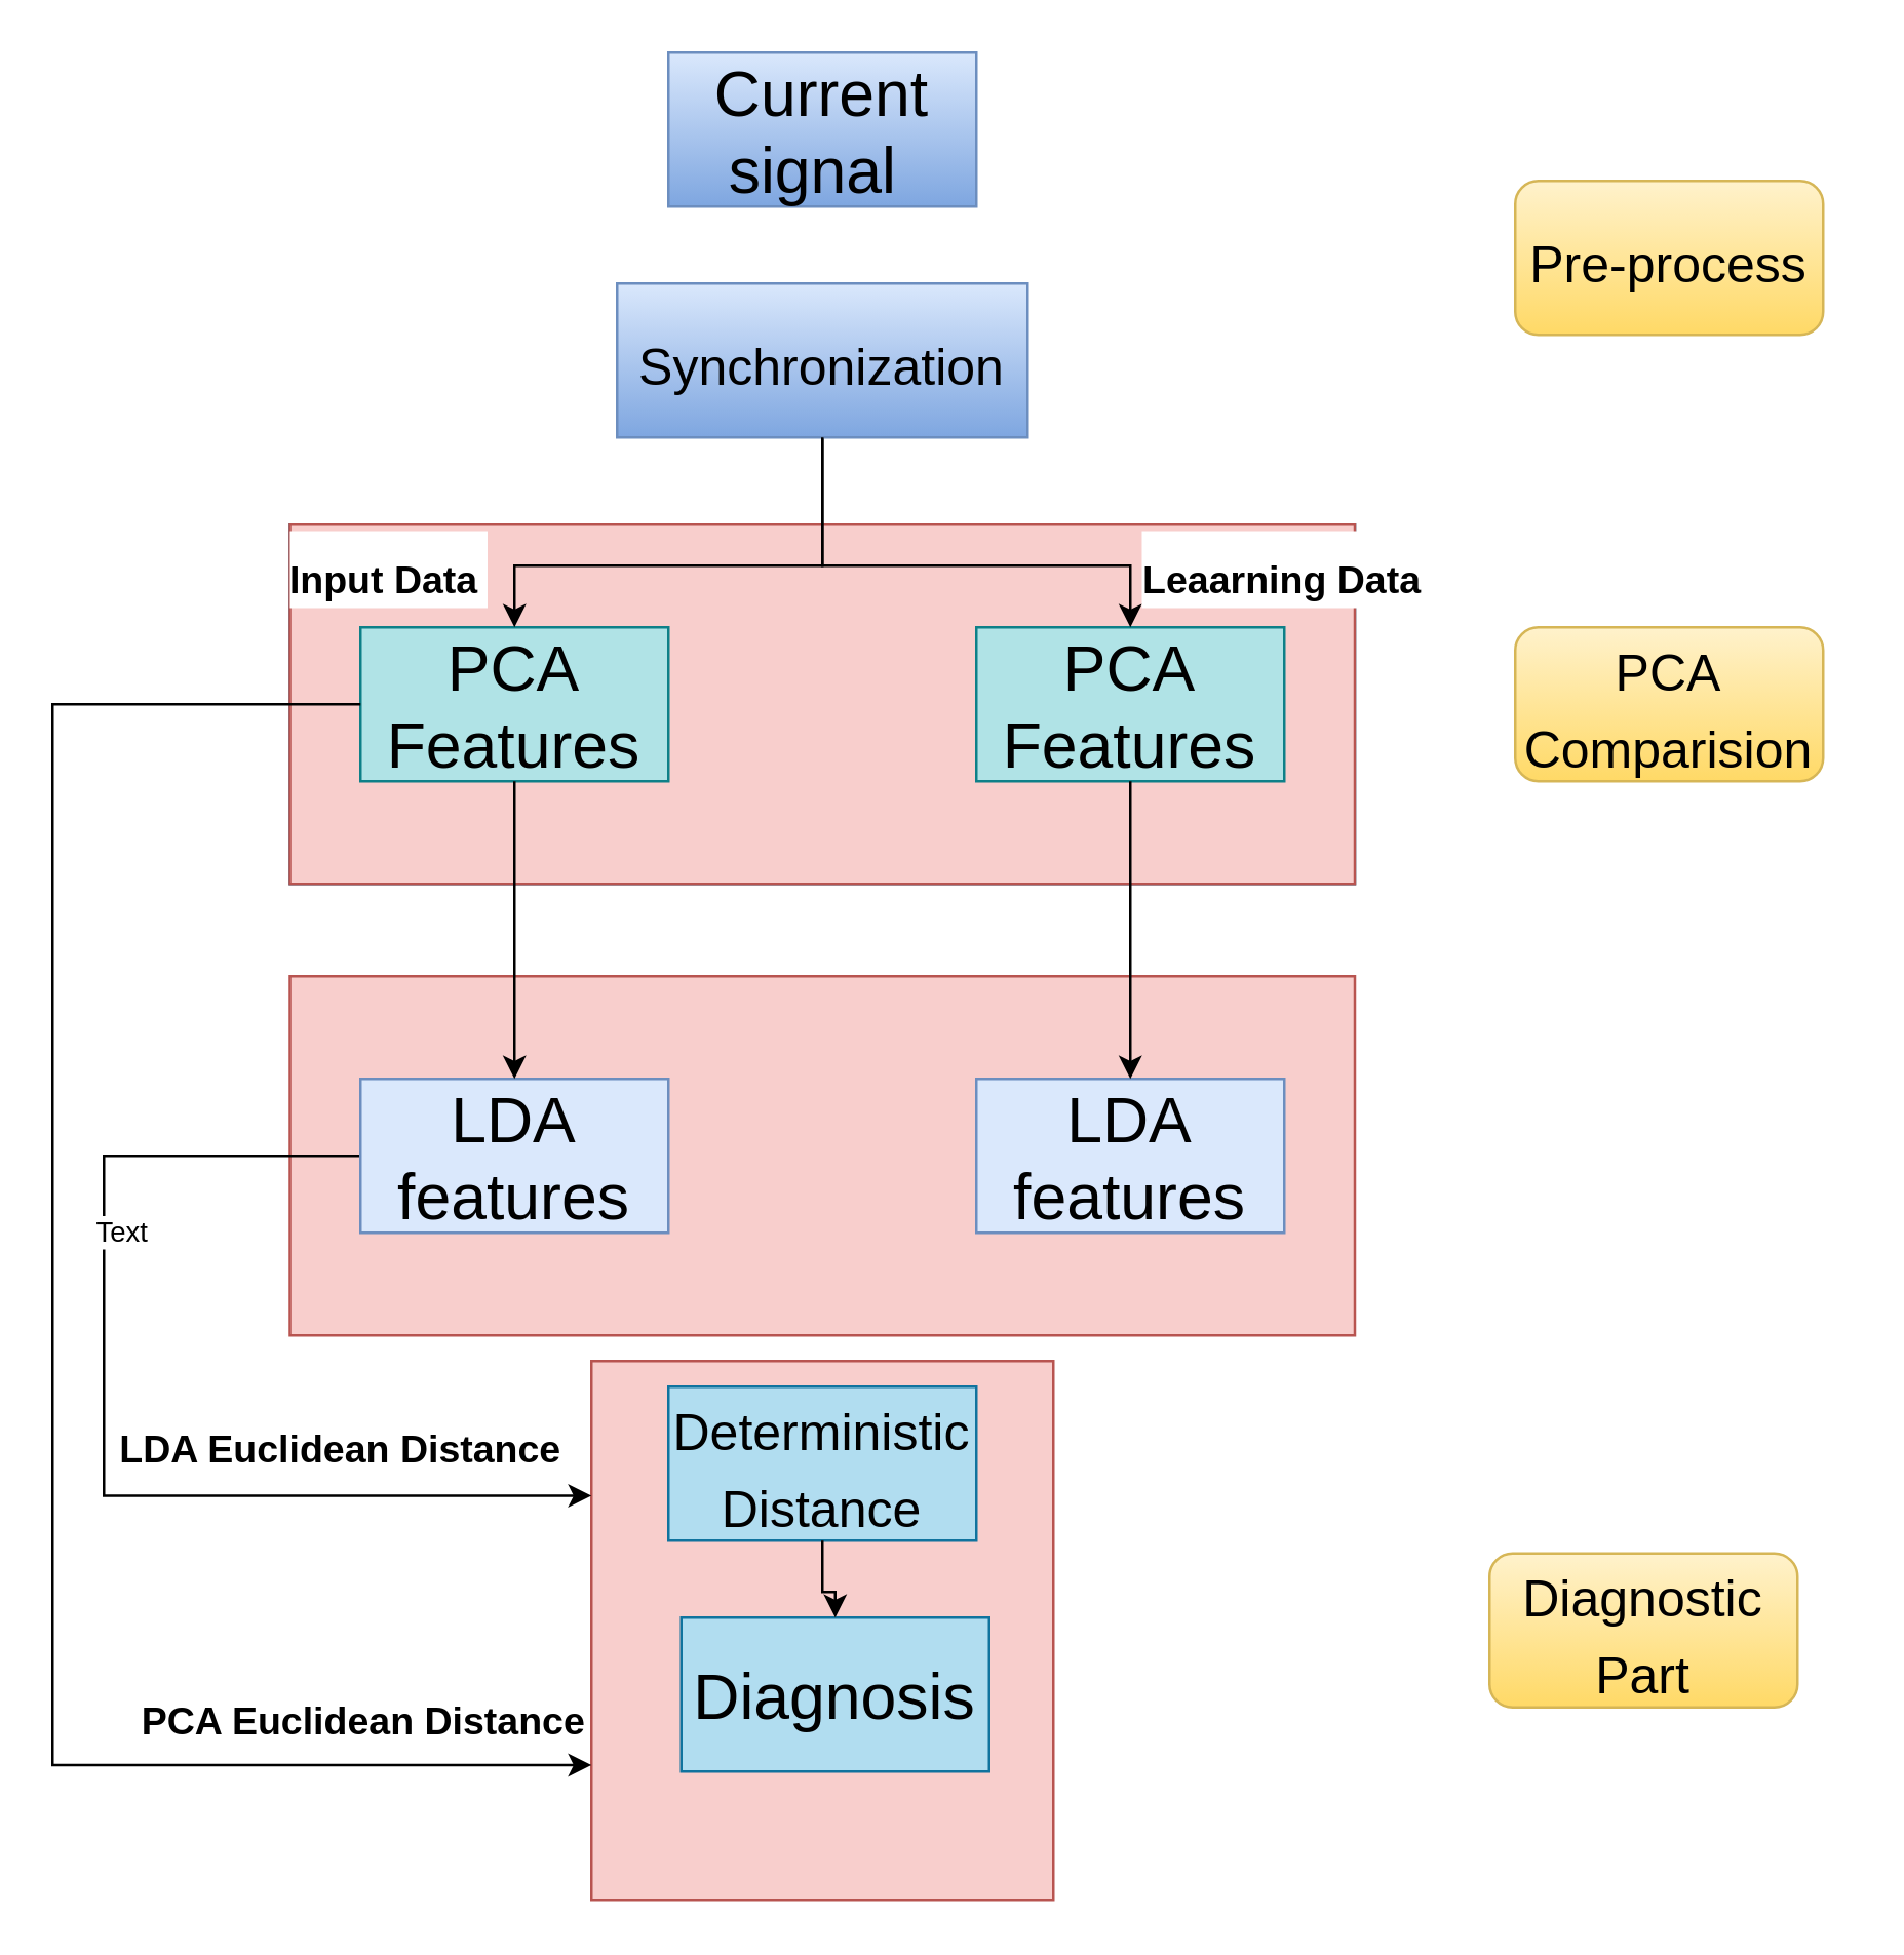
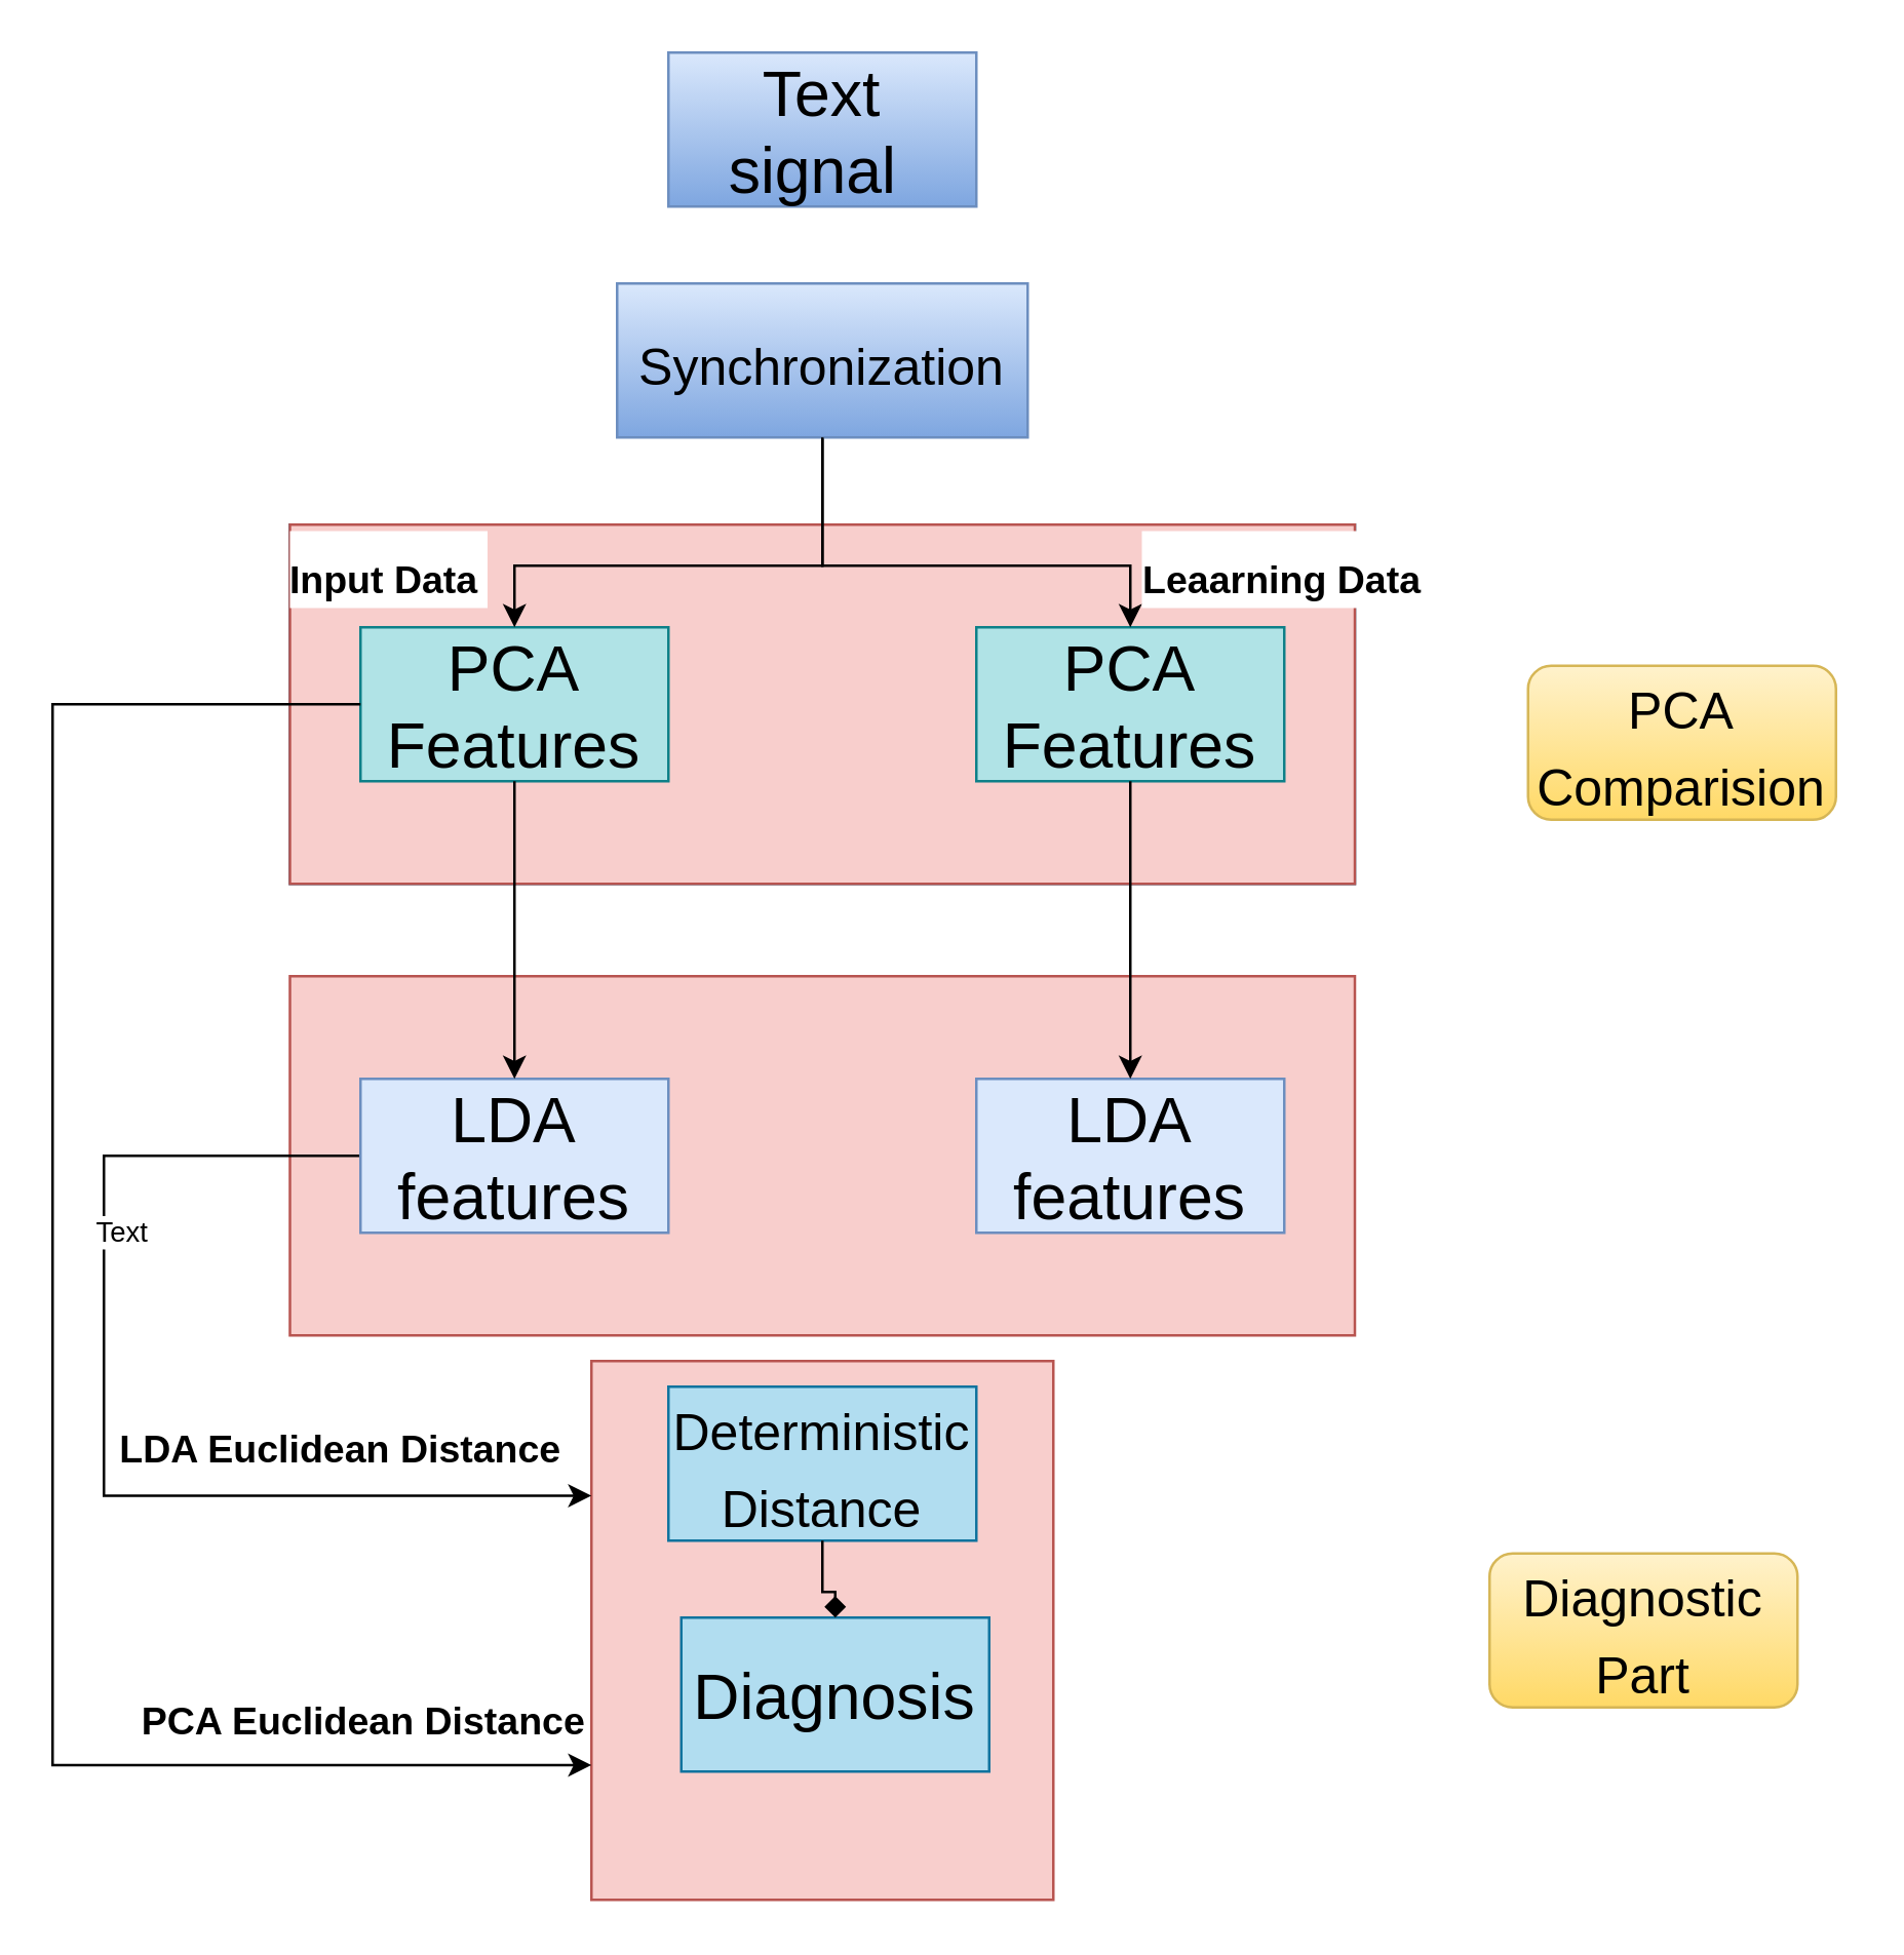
  <mxCell id="0" />
  <mxCell id="1" parent="0" />
  <mxCell id="2" value="" style="group;fontSize=25;" vertex="1" connectable="0" parent="1"><mxGeometry x="20" y="20" width="700" height="720" as="geometry" /></mxCell>
  <mxCell id="3" value="" style="group;fillColor=#b1ddf0;strokeColor=#10739e;fontSize=25;" vertex="1" connectable="0" parent="2"><mxGeometry x="92.5" y="184" width="415" height="140" as="geometry" /></mxCell>
  <mxCell id="4" value="" style="rounded=0;whiteSpace=wrap;html=1;fillColor=#f8cecc;strokeColor=#b85450;fontSize=25;" vertex="1" parent="3"><mxGeometry width="415" height="140" as="geometry" /></mxCell>
  <mxCell id="5" value="PCA Features" style="rounded=0;whiteSpace=wrap;html=1;fillColor=#b0e3e6;strokeColor=#0e8088;fontSize=25;" vertex="1" parent="3"><mxGeometry x="27.5" y="40" width="120" height="60" as="geometry" /></mxCell>
  <mxCell id="6" value="PCA Features" style="rounded=0;whiteSpace=wrap;html=1;fillColor=#b0e3e6;strokeColor=#0e8088;fontSize=25;" vertex="1" parent="3"><mxGeometry x="267.5" y="40" width="120" height="60" as="geometry" /></mxCell>
  <mxCell id="7" value="" style="rounded=0;whiteSpace=wrap;html=1;fillColor=#f8cecc;strokeColor=#b85450;fontSize=25;" vertex="1" parent="2"><mxGeometry x="210" y="510" width="180" height="210" as="geometry" /></mxCell>
- <mxCell id="8" value="&lt;font style=&quot;font-size: 25px;&quot;&gt;Current signal&amp;nbsp;&lt;/font&gt;" style="rounded=0;whiteSpace=wrap;html=1;fillColor=#dae8fc;gradientColor=#7ea6e0;strokeColor=#6c8ebf;fontSize=25;" vertex="1" parent="2"><mxGeometry x="240" width="120" height="60" as="geometry" /></mxCell>
+ <mxCell id="8" value="&lt;font style=&quot;font-size: 25px;&quot;&gt;Text signal&amp;nbsp;&lt;/font&gt;" style="rounded=0;whiteSpace=wrap;html=1;fillColor=#dae8fc;gradientColor=#7ea6e0;strokeColor=#6c8ebf;fontSize=25;" vertex="1" parent="2"><mxGeometry x="240" width="120" height="60" as="geometry" /></mxCell>
  <mxCell id="9" style="edgeStyle=orthogonalEdgeStyle;rounded=0;orthogonalLoop=1;jettySize=auto;html=1;entryX=0.5;entryY=0;entryDx=0;entryDy=0;fontSize=25;" edge="1" parent="2" source="11" target="5"><mxGeometry relative="1" as="geometry"><Array as="points"><mxPoint x="300" y="200" /><mxPoint x="180" y="200" /></Array></mxGeometry></mxCell>
  <mxCell id="10" value="&lt;font style=&quot;font-size: 15px;&quot;&gt;Input Data&amp;nbsp;&lt;/font&gt;" style="edgeLabel;html=1;align=center;verticalAlign=middle;resizable=0;points=[];fontStyle=1;fontSize=25;" vertex="1" connectable="0" parent="9"><mxGeometry x="0.176" y="1" relative="1" as="geometry"><mxPoint x="-106" y="-1" as="offset" /></mxGeometry></mxCell>
  <mxCell id="11" value="&lt;font style=&quot;font-size: 20px;&quot;&gt;Synchronization&lt;/font&gt;" style="rounded=0;whiteSpace=wrap;html=1;fillColor=#dae8fc;gradientColor=#7ea6e0;strokeColor=#6c8ebf;fontSize=25;" vertex="1" parent="2"><mxGeometry x="220" y="90" width="160" height="60" as="geometry" /></mxCell>
- <mxCell id="12" value="&lt;font style=&quot;font-size: 20px;&quot;&gt;Pre-process&lt;/font&gt;" style="rounded=1;whiteSpace=wrap;html=1;fillColor=#fff2cc;gradientColor=#ffd966;strokeColor=#d6b656;fontSize=25;" vertex="1" parent="2"><mxGeometry x="570" y="50" width="120" height="60" as="geometry" /></mxCell>
  <mxCell id="13" value="" style="rounded=0;whiteSpace=wrap;html=1;fillColor=#f8cecc;strokeColor=#b85450;fontSize=25;" vertex="1" parent="2"><mxGeometry x="92.5" y="360" width="415" height="140" as="geometry" /></mxCell>
  <mxCell id="14" value="" style="edgeStyle=orthogonalEdgeStyle;rounded=0;orthogonalLoop=1;jettySize=auto;html=1;entryX=0;entryY=0.25;entryDx=0;entryDy=0;fontSize=25;" edge="1" parent="2" source="17" target="7"><mxGeometry relative="1" as="geometry"><Array as="points"><mxPoint x="20" y="430" /><mxPoint x="20" y="563" /></Array></mxGeometry></mxCell>
  <mxCell id="15" value="&lt;b style=&quot;&quot;&gt;&lt;font style=&quot;font-size: 15px;&quot;&gt;LDA Euclidean Distance&lt;/font&gt;&lt;/b&gt;" style="edgeLabel;html=1;align=center;verticalAlign=middle;resizable=0;points=[];fontSize=25;" vertex="1" connectable="0" parent="14"><mxGeometry x="0.542" y="-2" relative="1" as="geometry"><mxPoint x="-2" y="-25" as="offset" /></mxGeometry></mxCell>
  <mxCell id="16" value="Text" style="edgeLabel;html=1;align=center;verticalAlign=middle;resizable=0;points=[];" vertex="1" connectable="0" parent="14"><mxGeometry x="-0.385" y="6" relative="1" as="geometry"><mxPoint y="-1" as="offset" /></mxGeometry></mxCell>
  <mxCell id="17" value="LDA features" style="rounded=0;whiteSpace=wrap;html=1;fillColor=#dae8fc;strokeColor=#6c8ebf;fontSize=25;" vertex="1" parent="2"><mxGeometry x="120" y="400" width="120" height="60" as="geometry" /></mxCell>
  <mxCell id="18" value="LDA features" style="rounded=0;whiteSpace=wrap;html=1;fillColor=#dae8fc;strokeColor=#6c8ebf;fontSize=25;" vertex="1" parent="2"><mxGeometry x="360" y="400" width="120" height="60" as="geometry" /></mxCell>
  <mxCell id="19" value="&lt;font style=&quot;font-size: 20px;&quot;&gt;Deterministic Distance&lt;/font&gt;" style="rounded=0;whiteSpace=wrap;html=1;fillColor=#b1ddf0;strokeColor=#10739e;fontSize=25;" vertex="1" parent="2"><mxGeometry x="240" y="520" width="120" height="60" as="geometry" /></mxCell>
  <mxCell id="20" value="Diagnosis" style="rounded=0;whiteSpace=wrap;html=1;fillColor=#b1ddf0;strokeColor=#10739e;fontSize=25;" vertex="1" parent="2"><mxGeometry x="245" y="610" width="120" height="60" as="geometry" /></mxCell>
- <mxCell id="21" value="&lt;font style=&quot;font-size: 20px;&quot;&gt;PCA Comparision&lt;/font&gt;" style="rounded=1;whiteSpace=wrap;html=1;fillColor=#fff2cc;gradientColor=#ffd966;strokeColor=#d6b656;fontSize=25;" vertex="1" parent="2"><mxGeometry x="570" y="224" width="120" height="60" as="geometry" /></mxCell>
+ <mxCell id="21" value="&lt;font style=&quot;font-size: 20px;&quot;&gt;PCA Comparision&lt;/font&gt;" style="rounded=1;whiteSpace=wrap;html=1;fillColor=#fff2cc;gradientColor=#ffd966;strokeColor=#d6b656;fontSize=25;" vertex="1" parent="2"><mxGeometry x="575" y="239" width="120" height="60" as="geometry" /></mxCell>
  <mxCell id="22" value="" style="edgeStyle=orthogonalEdgeStyle;rounded=0;orthogonalLoop=1;jettySize=auto;html=1;fontSize=25;" edge="1" parent="2" source="5" target="17"><mxGeometry relative="1" as="geometry" /></mxCell>
  <mxCell id="23" value="" style="edgeStyle=orthogonalEdgeStyle;rounded=0;orthogonalLoop=1;jettySize=auto;html=1;fontSize=25;" edge="1" parent="2" source="6" target="18"><mxGeometry relative="1" as="geometry" /></mxCell>
  <mxCell id="24" style="edgeStyle=orthogonalEdgeStyle;rounded=0;orthogonalLoop=1;jettySize=auto;html=1;entryX=0;entryY=0.75;entryDx=0;entryDy=0;fontSize=25;" edge="1" parent="2" source="5" target="7"><mxGeometry relative="1" as="geometry"><Array as="points"><mxPoint y="254" /><mxPoint y="668" /></Array></mxGeometry></mxCell>
  <mxCell id="25" value="&lt;b style=&quot;&quot;&gt;&lt;font style=&quot;font-size: 15px;&quot;&gt;PCA Euclidean Distance&lt;/font&gt;&lt;/b&gt;" style="edgeLabel;html=1;align=center;verticalAlign=middle;resizable=0;points=[];fontSize=25;" vertex="1" connectable="0" parent="24"><mxGeometry x="0.719" y="-1" relative="1" as="geometry"><mxPoint x="15" y="-23" as="offset" /></mxGeometry></mxCell>
  <mxCell id="26" value="&lt;font style=&quot;font-size: 20px;&quot;&gt;Diagnostic Part&lt;/font&gt;" style="rounded=1;whiteSpace=wrap;html=1;fillColor=#fff2cc;gradientColor=#ffd966;strokeColor=#d6b656;fontSize=25;" vertex="1" parent="2"><mxGeometry x="560" y="585" width="120" height="60" as="geometry" /></mxCell>
- <mxCell id="27" value="" style="edgeStyle=orthogonalEdgeStyle;rounded=0;orthogonalLoop=1;jettySize=auto;html=1;fontSize=25;" edge="1" parent="2" source="19" target="20"><mxGeometry relative="1" as="geometry" /></mxCell>
+ <mxCell id="27" value="" style="edgeStyle=orthogonalEdgeStyle;rounded=0;orthogonalLoop=1;jettySize=auto;html=1;fontSize=25;endArrow=diamond;" edge="1" parent="2" source="19" target="20"><mxGeometry relative="1" as="geometry" /></mxCell>
  <mxCell id="28" value="" style="edgeStyle=orthogonalEdgeStyle;rounded=0;orthogonalLoop=1;jettySize=auto;html=1;entryX=0.5;entryY=0;entryDx=0;entryDy=0;fontSize=25;" edge="1" parent="2" source="11" target="6"><mxGeometry relative="1" as="geometry"><Array as="points"><mxPoint x="300" y="200" /><mxPoint x="420" y="200" /></Array></mxGeometry></mxCell>
  <mxCell id="29" value="&lt;font style=&quot;font-size: 15px;&quot;&gt;Leaarning Data&amp;nbsp;&lt;/font&gt;" style="edgeLabel;html=1;align=center;verticalAlign=middle;resizable=0;points=[];fontStyle=1;fontSize=25;" vertex="1" connectable="0" parent="28"><mxGeometry x="-0.09" y="-16" relative="1" as="geometry"><mxPoint x="142" y="-16" as="offset" /></mxGeometry></mxCell>
